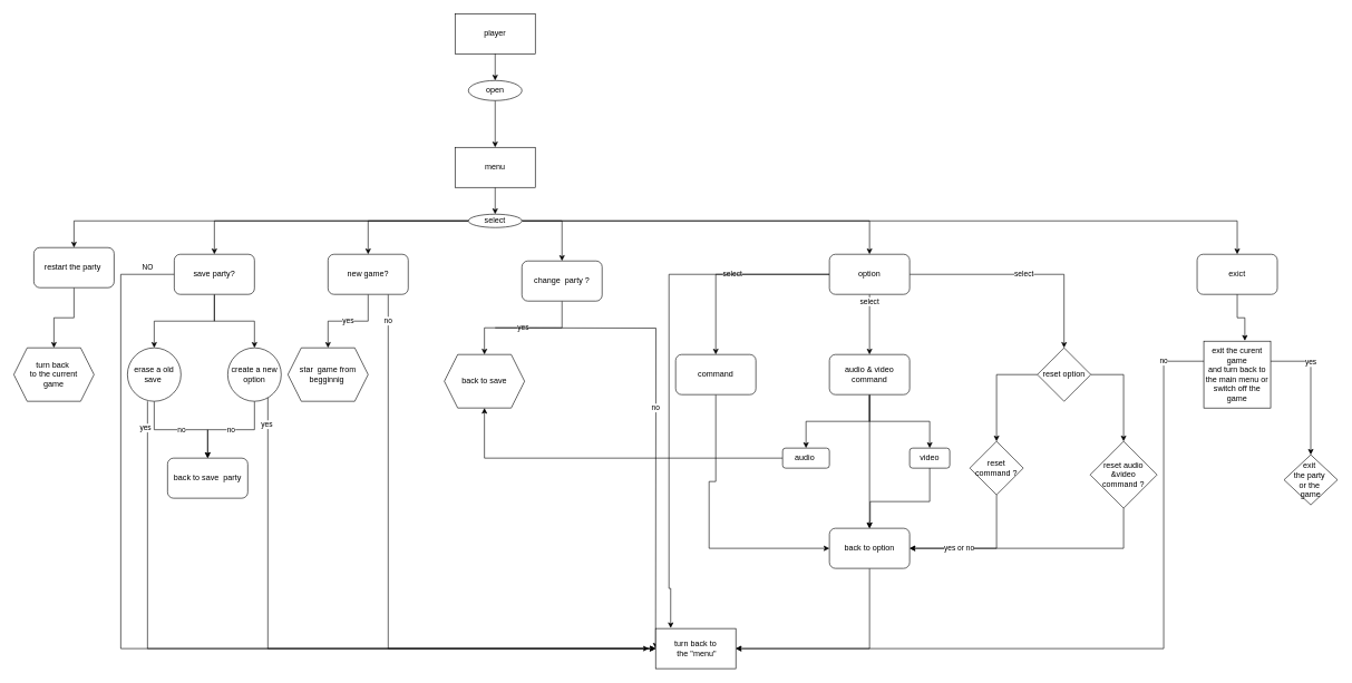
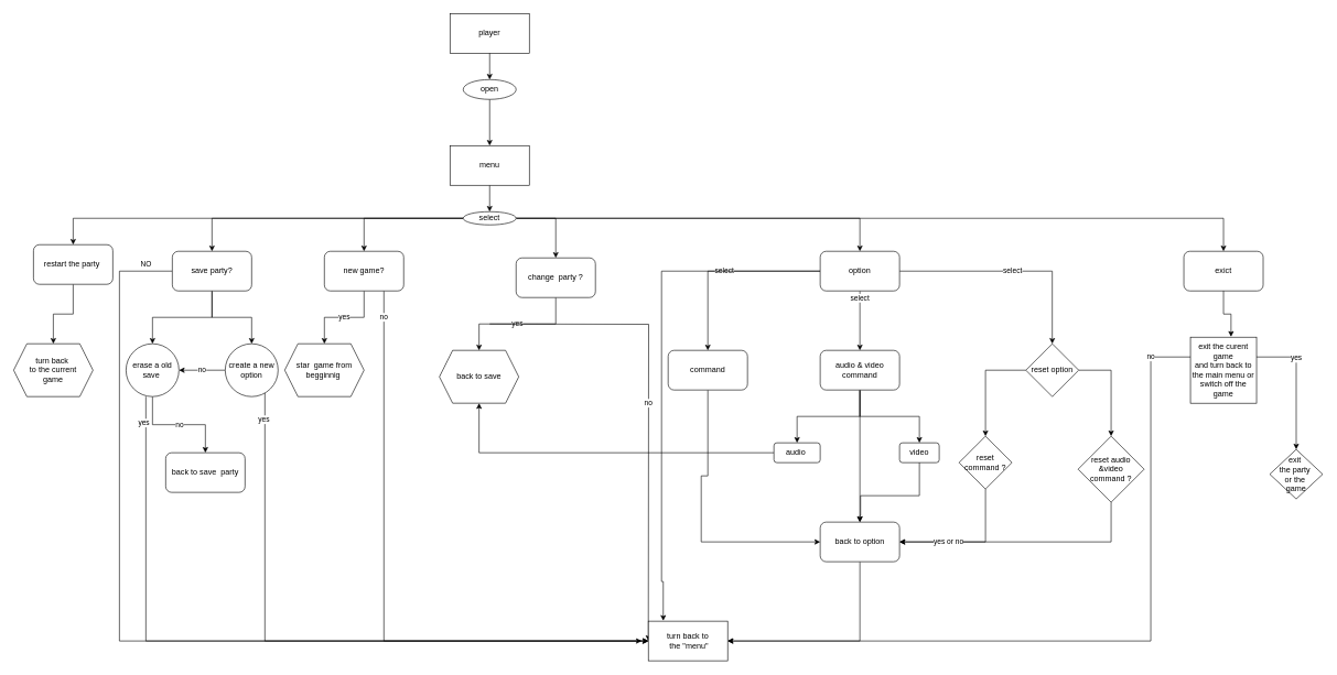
  <mxCell id="0" />
  <mxCell id="1" parent="0" />
  <mxCell id="2" style="edgeStyle=orthogonalEdgeStyle;rounded=0;orthogonalLoop=1;jettySize=auto;html=1;entryX=0.5;entryY=0;entryDx=0;entryDy=0;" edge="1" parent="1" source="3" target="14"><mxGeometry relative="1" as="geometry" /></mxCell>
  <mxCell id="3" value="menu" style="rounded=0;whiteSpace=wrap;html=1;" vertex="1" parent="1"><mxGeometry x="680" y="220" width="120" height="60" as="geometry" /></mxCell>
  <mxCell id="4" style="edgeStyle=orthogonalEdgeStyle;rounded=0;orthogonalLoop=1;jettySize=auto;html=1;entryX=0.5;entryY=0;entryDx=0;entryDy=0;" edge="1" parent="1" source="7" target="3"><mxGeometry relative="1" as="geometry" /></mxCell>
  <mxCell id="5" value="player" style="rounded=0;whiteSpace=wrap;html=1;" vertex="1" parent="1"><mxGeometry x="680" y="20" width="120" height="60" as="geometry" /></mxCell>
  <mxCell id="6" value="" style="edgeStyle=orthogonalEdgeStyle;rounded=0;orthogonalLoop=1;jettySize=auto;html=1;entryX=0.5;entryY=0;entryDx=0;entryDy=0;" edge="1" parent="1" source="5" target="7"><mxGeometry relative="1" as="geometry"><mxPoint x="740" y="80" as="sourcePoint" /><mxPoint x="740" y="220" as="targetPoint" /></mxGeometry></mxCell>
  <mxCell id="7" value="open" style="ellipse;whiteSpace=wrap;html=1;" vertex="1" parent="1"><mxGeometry x="700" y="120" width="80" height="30" as="geometry" /></mxCell>
  <mxCell id="8" style="edgeStyle=orthogonalEdgeStyle;rounded=0;orthogonalLoop=1;jettySize=auto;html=1;entryX=0.5;entryY=0;entryDx=0;entryDy=0;" edge="1" parent="1" source="14" target="28"><mxGeometry relative="1" as="geometry" /></mxCell>
  <mxCell id="9" style="edgeStyle=orthogonalEdgeStyle;rounded=0;orthogonalLoop=1;jettySize=auto;html=1;" edge="1" parent="1" source="14" target="23"><mxGeometry relative="1" as="geometry" /></mxCell>
  <mxCell id="10" style="edgeStyle=orthogonalEdgeStyle;rounded=0;orthogonalLoop=1;jettySize=auto;html=1;entryX=0.5;entryY=0;entryDx=0;entryDy=0;" edge="1" parent="1" source="14" target="29"><mxGeometry relative="1" as="geometry" /></mxCell>
  <mxCell id="11" style="edgeStyle=orthogonalEdgeStyle;rounded=0;orthogonalLoop=1;jettySize=auto;html=1;entryX=0.5;entryY=0;entryDx=0;entryDy=0;" edge="1" parent="1" source="14" target="19"><mxGeometry relative="1" as="geometry" /></mxCell>
  <mxCell id="12" style="edgeStyle=orthogonalEdgeStyle;rounded=0;orthogonalLoop=1;jettySize=auto;html=1;entryX=0.5;entryY=0;entryDx=0;entryDy=0;" edge="1" parent="1" source="14" target="26"><mxGeometry relative="1" as="geometry"><Array as="points"><mxPoint x="840" y="330" /></Array></mxGeometry></mxCell>
  <mxCell id="13" style="edgeStyle=orthogonalEdgeStyle;rounded=0;orthogonalLoop=1;jettySize=auto;html=1;entryX=0.5;entryY=0;entryDx=0;entryDy=0;" edge="1" parent="1" source="14" target="35"><mxGeometry relative="1" as="geometry" /></mxCell>
  <mxCell id="14" value="select" style="ellipse;whiteSpace=wrap;html=1;" vertex="1" parent="1"><mxGeometry x="700" y="320" width="80" height="20" as="geometry" /></mxCell>
  <mxCell id="15" value="select" style="edgeStyle=orthogonalEdgeStyle;rounded=0;orthogonalLoop=1;jettySize=auto;html=1;entryX=0.5;entryY=0;entryDx=0;entryDy=0;" edge="1" parent="1" source="19" target="43"><mxGeometry relative="1" as="geometry" /></mxCell>
  <mxCell id="16" value="select" style="edgeStyle=orthogonalEdgeStyle;rounded=0;orthogonalLoop=1;jettySize=auto;html=1;entryX=0.5;entryY=0;entryDx=0;entryDy=0;" edge="1" parent="1" source="19" target="47"><mxGeometry x="-0.765" relative="1" as="geometry"><mxPoint as="offset" /></mxGeometry></mxCell>
  <mxCell id="17" value="select" style="edgeStyle=orthogonalEdgeStyle;rounded=0;orthogonalLoop=1;jettySize=auto;html=1;" edge="1" parent="1" source="19" target="58"><mxGeometry relative="1" as="geometry" /></mxCell>
  <mxCell id="18" style="edgeStyle=orthogonalEdgeStyle;rounded=0;orthogonalLoop=1;jettySize=auto;html=1;entryX=0.188;entryY=-0.01;entryDx=0;entryDy=0;entryPerimeter=0;" edge="1" parent="1" source="19" target="31"><mxGeometry relative="1" as="geometry"><mxPoint x="1030" y="850" as="targetPoint" /><Array as="points"><mxPoint x="1000" y="410" /><mxPoint x="1000" y="880" /><mxPoint x="1003" y="880" /></Array></mxGeometry></mxCell>
  <mxCell id="19" value="option" style="rounded=1;whiteSpace=wrap;html=1;" vertex="1" parent="1"><mxGeometry x="1240" y="380" width="120" height="60" as="geometry" /></mxCell>
  <mxCell id="20" style="edgeStyle=orthogonalEdgeStyle;rounded=0;orthogonalLoop=1;jettySize=auto;html=1;" edge="1" parent="1" source="23" target="52"><mxGeometry relative="1" as="geometry" /></mxCell>
  <mxCell id="21" style="edgeStyle=orthogonalEdgeStyle;rounded=0;orthogonalLoop=1;jettySize=auto;html=1;entryX=0.5;entryY=0;entryDx=0;entryDy=0;" edge="1" parent="1" source="23" target="55"><mxGeometry relative="1" as="geometry" /></mxCell>
  <mxCell id="22" value="NO" style="edgeStyle=orthogonalEdgeStyle;rounded=0;orthogonalLoop=1;jettySize=auto;html=1;entryX=0;entryY=0.5;entryDx=0;entryDy=0;" edge="1" parent="1" source="23" target="31"><mxGeometry x="-0.944" y="-10" relative="1" as="geometry"><Array as="points"><mxPoint x="180" y="410" /><mxPoint x="180" y="970" /></Array><mxPoint as="offset" /></mxGeometry></mxCell>
  <mxCell id="23" value="save party?" style="rounded=1;whiteSpace=wrap;html=1;" vertex="1" parent="1"><mxGeometry x="260" y="380" width="120" height="60" as="geometry" /></mxCell>
  <mxCell id="24" value="yes" style="edgeStyle=orthogonalEdgeStyle;rounded=0;orthogonalLoop=1;jettySize=auto;html=1;entryX=0.5;entryY=0;entryDx=0;entryDy=0;" edge="1" parent="1" source="26" target="32"><mxGeometry relative="1" as="geometry" /></mxCell>
  <mxCell id="25" value="no" style="edgeStyle=orthogonalEdgeStyle;rounded=0;orthogonalLoop=1;jettySize=auto;html=1;" edge="1" parent="1"><mxGeometry relative="1" as="geometry"><mxPoint x="740" y="490" as="sourcePoint" /><mxPoint x="980" y="970" as="targetPoint" /></mxGeometry></mxCell>
  <mxCell id="26" value="change&amp;nbsp; party ?" style="rounded=1;whiteSpace=wrap;html=1;" vertex="1" parent="1"><mxGeometry x="780" y="390" width="120" height="60" as="geometry" /></mxCell>
  <mxCell id="27" style="edgeStyle=orthogonalEdgeStyle;rounded=0;orthogonalLoop=1;jettySize=auto;html=1;" edge="1" parent="1" source="28" target="30"><mxGeometry relative="1" as="geometry" /></mxCell>
  <mxCell id="28" value="restart the party&amp;nbsp;" style="rounded=1;whiteSpace=wrap;html=1;" vertex="1" parent="1"><mxGeometry x="50" y="370" width="120" height="60" as="geometry" /></mxCell>
  <mxCell id="29" value="exict" style="rounded=1;whiteSpace=wrap;html=1;" vertex="1" parent="1"><mxGeometry x="1790" y="380" width="120" height="60" as="geometry" /></mxCell>
  <mxCell id="30" value="turn back&amp;nbsp;&lt;br&gt;to the current&lt;br&gt;game" style="shape=hexagon;perimeter=hexagonPerimeter2;whiteSpace=wrap;html=1;fixedSize=1;" vertex="1" parent="1"><mxGeometry x="20" y="520" width="120" height="80" as="geometry" /></mxCell>
  <mxCell id="31" value="turn back to&lt;br&gt;&amp;nbsp;the &quot;menu&quot;" style="rounded=0;whiteSpace=wrap;html=1;" vertex="1" parent="1"><mxGeometry x="980" y="940" width="120" height="60" as="geometry" /></mxCell>
  <mxCell id="32" value="back to&amp;nbsp;save" style="shape=hexagon;perimeter=hexagonPerimeter2;whiteSpace=wrap;html=1;fixedSize=1;" vertex="1" parent="1"><mxGeometry x="664" y="530" width="120" height="80" as="geometry" /></mxCell>
  <mxCell id="33" value="yes" style="edgeStyle=orthogonalEdgeStyle;rounded=0;orthogonalLoop=1;jettySize=auto;html=1;entryX=0.5;entryY=0;entryDx=0;entryDy=0;" edge="1" parent="1" source="35" target="36"><mxGeometry relative="1" as="geometry" /></mxCell>
  <mxCell id="34" value="no" style="edgeStyle=orthogonalEdgeStyle;rounded=0;orthogonalLoop=1;jettySize=auto;html=1;entryX=0;entryY=0.5;entryDx=0;entryDy=0;" edge="1" parent="1" source="35" target="31"><mxGeometry x="-0.914" relative="1" as="geometry"><Array as="points"><mxPoint x="580" y="970" /></Array><mxPoint as="offset" /></mxGeometry></mxCell>
  <mxCell id="35" value="new game?" style="rounded=1;whiteSpace=wrap;html=1;" vertex="1" parent="1"><mxGeometry x="490" y="380" width="120" height="60" as="geometry" /></mxCell>
  <mxCell id="36" value="star&amp;nbsp; game from begginnig&amp;nbsp;" style="shape=hexagon;perimeter=hexagonPerimeter2;whiteSpace=wrap;html=1;fixedSize=1;" vertex="1" parent="1"><mxGeometry x="430" y="520" width="120" height="80" as="geometry" /></mxCell>
  <mxCell id="37" value="yes" style="edgeStyle=orthogonalEdgeStyle;rounded=0;orthogonalLoop=1;jettySize=auto;html=1;entryX=0.5;entryY=0;entryDx=0;entryDy=0;" edge="1" parent="1" source="38" target="41"><mxGeometry x="-0.385" relative="1" as="geometry"><Array as="points"><mxPoint x="1960" y="540" /></Array><mxPoint as="offset" /></mxGeometry></mxCell>
  <mxCell id="38" value="exit the curent game&lt;br&gt;and turn back to the main menu or switch off the game" style="whiteSpace=wrap;html=1;aspect=fixed;" vertex="1" parent="1"><mxGeometry x="1800" y="510" width="100" height="100" as="geometry" /></mxCell>
  <mxCell id="39" style="edgeStyle=orthogonalEdgeStyle;rounded=0;orthogonalLoop=1;jettySize=auto;html=1;entryX=0.614;entryY=-0.006;entryDx=0;entryDy=0;entryPerimeter=0;" edge="1" parent="1" source="29" target="38"><mxGeometry relative="1" as="geometry" /></mxCell>
  <mxCell id="40" value="no" style="edgeStyle=orthogonalEdgeStyle;rounded=0;orthogonalLoop=1;jettySize=auto;html=1;entryX=1;entryY=0.5;entryDx=0;entryDy=0;" edge="1" parent="1" source="38" target="31"><mxGeometry x="-0.894" relative="1" as="geometry"><mxPoint x="1708" y="661.8" as="targetPoint" /><Array as="points"><mxPoint x="1740" y="540" /><mxPoint x="1740" y="970" /></Array><mxPoint as="offset" /></mxGeometry></mxCell>
  <mxCell id="41" value="exit&amp;nbsp;&lt;br&gt;the party&amp;nbsp;&lt;br&gt;or the&amp;nbsp;&lt;br&gt;game" style="rhombus;whiteSpace=wrap;html=1;" vertex="1" parent="1"><mxGeometry x="1920" y="680" width="80" height="75" as="geometry" /></mxCell>
  <mxCell id="42" style="edgeStyle=orthogonalEdgeStyle;rounded=0;orthogonalLoop=1;jettySize=auto;html=1;entryX=0;entryY=0.5;entryDx=0;entryDy=0;exitX=0.5;exitY=1;exitDx=0;exitDy=0;" edge="1" parent="1" source="43" target="49"><mxGeometry relative="1" as="geometry"><mxPoint x="1000" y="615" as="sourcePoint" /><mxPoint x="1240" y="720" as="targetPoint" /><Array as="points"><mxPoint x="1070" y="720" /><mxPoint x="1060" y="720" /><mxPoint x="1060" y="820" /></Array></mxGeometry></mxCell>
  <mxCell id="43" value="command" style="rounded=1;whiteSpace=wrap;html=1;" vertex="1" parent="1"><mxGeometry x="1010" y="530" width="120" height="60" as="geometry" /></mxCell>
  <mxCell id="44" value="" style="edgeStyle=orthogonalEdgeStyle;rounded=0;orthogonalLoop=1;jettySize=auto;html=1;" edge="1" parent="1" source="47" target="65"><mxGeometry relative="1" as="geometry" /></mxCell>
  <mxCell id="45" value="" style="edgeStyle=orthogonalEdgeStyle;rounded=0;orthogonalLoop=1;jettySize=auto;html=1;" edge="1" parent="1" source="47" target="66"><mxGeometry relative="1" as="geometry" /></mxCell>
  <mxCell id="46" style="edgeStyle=orthogonalEdgeStyle;rounded=0;orthogonalLoop=1;jettySize=auto;html=1;entryX=0.5;entryY=0;entryDx=0;entryDy=0;" edge="1" parent="1" source="47" target="49"><mxGeometry relative="1" as="geometry" /></mxCell>
  <mxCell id="47" value="audio &amp;amp; video command" style="rounded=1;whiteSpace=wrap;html=1;" vertex="1" parent="1"><mxGeometry x="1240" y="530" width="120" height="60" as="geometry" /></mxCell>
  <mxCell id="48" style="edgeStyle=orthogonalEdgeStyle;rounded=0;orthogonalLoop=1;jettySize=auto;html=1;" edge="1" parent="1" source="49" target="31"><mxGeometry relative="1" as="geometry"><Array as="points"><mxPoint x="1300" y="970" /></Array></mxGeometry></mxCell>
  <mxCell id="49" value="back to option" style="rounded=1;whiteSpace=wrap;html=1;" vertex="1" parent="1"><mxGeometry x="1240" y="790" width="120" height="60" as="geometry" /></mxCell>
  <mxCell id="50" value="yes&amp;nbsp;&amp;nbsp;" style="edgeStyle=orthogonalEdgeStyle;rounded=0;orthogonalLoop=1;jettySize=auto;html=1;entryX=0;entryY=0.5;entryDx=0;entryDy=0;" edge="1" parent="1"><mxGeometry x="-0.929" relative="1" as="geometry"><mxPoint x="220" y="600" as="sourcePoint" /><mxPoint x="970" y="970" as="targetPoint" /><Array as="points"><mxPoint x="220" y="970" /></Array><mxPoint as="offset" /></mxGeometry></mxCell>
  <mxCell id="51" value="no" style="edgeStyle=orthogonalEdgeStyle;rounded=0;orthogonalLoop=1;jettySize=auto;html=1;" edge="1" parent="1" source="52" target="59"><mxGeometry relative="1" as="geometry" /></mxCell>
  <mxCell id="52" value="erase a old save&amp;nbsp;" style="ellipse;whiteSpace=wrap;html=1;aspect=fixed;" vertex="1" parent="1"><mxGeometry x="190" y="520" width="80" height="80" as="geometry" /></mxCell>
  <mxCell id="53" value="yes&amp;nbsp;" style="edgeStyle=orthogonalEdgeStyle;rounded=0;orthogonalLoop=1;jettySize=auto;html=1;" edge="1" parent="1" source="55"><mxGeometry x="-0.917" relative="1" as="geometry"><mxPoint x="980" y="970" as="targetPoint" /><Array as="points"><mxPoint x="400" y="970" /></Array><mxPoint as="offset" /></mxGeometry></mxCell>
- <mxCell id="54" value="no" style="edgeStyle=orthogonalEdgeStyle;rounded=0;orthogonalLoop=1;jettySize=auto;html=1;" edge="1" parent="1" source="55" target="59"><mxGeometry relative="1" as="geometry" /></mxCell>
+ <mxCell id="54" value="no" style="edgeStyle=orthogonalEdgeStyle;rounded=0;orthogonalLoop=1;jettySize=auto;html=1;" edge="1" parent="1" source="55" target="52"><mxGeometry relative="1" as="geometry" /></mxCell>
  <mxCell id="55" value="create a new option" style="ellipse;whiteSpace=wrap;html=1;aspect=fixed;" vertex="1" parent="1"><mxGeometry x="340" y="520" width="80" height="80" as="geometry" /></mxCell>
  <mxCell id="56" value="" style="edgeStyle=orthogonalEdgeStyle;rounded=0;orthogonalLoop=1;jettySize=auto;html=1;" edge="1" parent="1" source="58" target="61"><mxGeometry relative="1" as="geometry" /></mxCell>
  <mxCell id="57" value="" style="edgeStyle=orthogonalEdgeStyle;rounded=0;orthogonalLoop=1;jettySize=auto;html=1;exitX=1;exitY=0.5;exitDx=0;exitDy=0;" edge="1" parent="1" source="58" target="63"><mxGeometry relative="1" as="geometry" /></mxCell>
  <mxCell id="58" value="reset option" style="rhombus;whiteSpace=wrap;html=1;" vertex="1" parent="1"><mxGeometry x="1551" y="520" width="80" height="80" as="geometry" /></mxCell>
  <mxCell id="59" value="&amp;nbsp;back to save&amp;nbsp; party&amp;nbsp;" style="rounded=1;whiteSpace=wrap;html=1;" vertex="1" parent="1"><mxGeometry x="250" y="685" width="120" height="60" as="geometry" /></mxCell>
  <mxCell id="60" style="edgeStyle=orthogonalEdgeStyle;rounded=0;orthogonalLoop=1;jettySize=auto;html=1;entryX=1;entryY=0.5;entryDx=0;entryDy=0;" edge="1" parent="1" source="61" target="49"><mxGeometry relative="1" as="geometry"><Array as="points"><mxPoint x="1490" y="820" /></Array></mxGeometry></mxCell>
  <mxCell id="61" value="reset command ?" style="rhombus;whiteSpace=wrap;html=1;" vertex="1" parent="1"><mxGeometry x="1450" y="660" width="80" height="80" as="geometry" /></mxCell>
  <mxCell id="62" value="yes or no" style="edgeStyle=orthogonalEdgeStyle;rounded=0;orthogonalLoop=1;jettySize=auto;html=1;entryX=1;entryY=0.5;entryDx=0;entryDy=0;" edge="1" parent="1" source="63" target="49"><mxGeometry x="0.61" relative="1" as="geometry"><Array as="points"><mxPoint x="1680" y="820" /></Array><mxPoint as="offset" /></mxGeometry></mxCell>
  <mxCell id="63" value="reset&amp;nbsp;audio &amp;amp;video&lt;br&gt;command ?" style="rhombus;whiteSpace=wrap;html=1;" vertex="1" parent="1"><mxGeometry x="1630" y="660" width="100" height="100" as="geometry" /></mxCell>
  <mxCell id="64" style="edgeStyle=orthogonalEdgeStyle;rounded=0;orthogonalLoop=1;jettySize=auto;html=1;" edge="1" parent="1" source="65" target="32"><mxGeometry relative="1" as="geometry" /></mxCell>
  <mxCell id="65" value="audio&amp;nbsp;" style="whiteSpace=wrap;html=1;rounded=1;" vertex="1" parent="1"><mxGeometry x="1170" y="670" width="70" height="30" as="geometry" /></mxCell>
  <mxCell id="66" value="video" style="whiteSpace=wrap;html=1;rounded=1;" vertex="1" parent="1"><mxGeometry x="1360" y="670" width="60" height="30" as="geometry" /></mxCell>
  <mxCell id="67" style="edgeStyle=orthogonalEdgeStyle;rounded=0;orthogonalLoop=1;jettySize=auto;html=1;entryX=0.5;entryY=0;entryDx=0;entryDy=0;" edge="1" parent="1" source="66" target="49"><mxGeometry relative="1" as="geometry"><mxPoint x="1300" y="780" as="targetPoint" /><Array as="points"><mxPoint x="1390" y="750" /><mxPoint x="1301" y="750" /><mxPoint x="1301" y="780" /></Array></mxGeometry></mxCell>
